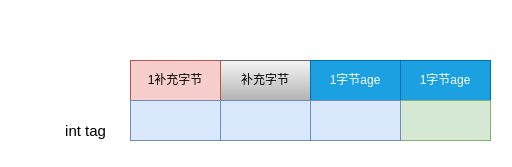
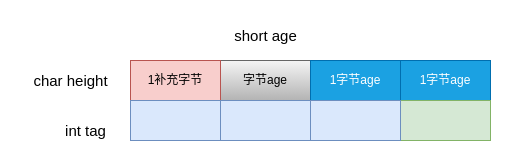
  <mxCell id="0" />
  <mxCell id="1" parent="0" />
- <mxCell id="2" value="&lt;span style=&quot;color: rgb(0, 0, 0);&quot;&gt;补充字节&lt;/span&gt;" style="rounded=0;whiteSpace=wrap;html=1;fillColor=#f5f5f5;strokeColor=#666666;gradientColor=#b3b3b3;" vertex="1" parent="1"><mxGeometry x="220" y="60" width="90" height="40" as="geometry" /></mxCell>
+ <mxCell id="2" value="&lt;span style=&quot;color: rgb(0, 0, 0);&quot;&gt;字节age&lt;/span&gt;" style="rounded=0;whiteSpace=wrap;html=1;fillColor=#f5f5f5;strokeColor=#666666;gradientColor=#b3b3b3;" vertex="1" parent="1"><mxGeometry x="220" y="60" width="90" height="40" as="geometry" /></mxCell>
  <mxCell id="3" value="1补充字节" style="rounded=0;whiteSpace=wrap;html=1;fillColor=#f8cecc;strokeColor=#b85450;" vertex="1" parent="1"><mxGeometry x="130" y="60" width="90" height="40" as="geometry" /></mxCell>
  <mxCell id="4" value="&lt;span style=&quot;color: rgb(255, 255, 255);&quot;&gt;1字节age&lt;/span&gt;" style="rounded=0;whiteSpace=wrap;html=1;fillColor=#1ba1e2;strokeColor=#006EAF;fontColor=#ffffff;" vertex="1" parent="1"><mxGeometry x="400" y="60" width="90" height="40" as="geometry" /></mxCell>
  <mxCell id="5" value="1字节age" style="rounded=0;whiteSpace=wrap;html=1;fillColor=#1ba1e2;strokeColor=#006EAF;fontColor=#ffffff;" vertex="1" parent="1"><mxGeometry x="310" y="60" width="90" height="40" as="geometry" /></mxCell>
  <mxCell id="6" value="" style="rounded=0;whiteSpace=wrap;html=1;fillColor=#dae8fc;strokeColor=#6c8ebf;" vertex="1" parent="1"><mxGeometry x="220" y="100" width="90" height="40" as="geometry" /></mxCell>
  <mxCell id="7" value="" style="rounded=0;whiteSpace=wrap;html=1;fillColor=#dae8fc;strokeColor=#6c8ebf;" vertex="1" parent="1"><mxGeometry x="130" y="100" width="90" height="40" as="geometry" /></mxCell>
  <mxCell id="8" value="" style="rounded=0;whiteSpace=wrap;html=1;fillColor=#d5e8d4;strokeColor=#82b366;" vertex="1" parent="1"><mxGeometry x="400" y="100" width="90" height="40" as="geometry" /></mxCell>
  <mxCell id="9" value="" style="rounded=0;whiteSpace=wrap;html=1;fillColor=#dae8fc;strokeColor=#6c8ebf;" vertex="1" parent="1"><mxGeometry x="310" y="100" width="90" height="40" as="geometry" /></mxCell>
+ <mxCell id="10" value="char height" style="text;html=1;align=center;verticalAlign=middle;resizable=0;points=[];autosize=1;strokeColor=none;fillColor=none;fontSize=15;" vertex="1" parent="1"><mxGeometry x="20" y="65" width="100" height="30" as="geometry" /></mxCell>
+ <mxCell id="11" value="short age" style="text;html=1;align=center;verticalAlign=middle;resizable=0;points=[];autosize=1;strokeColor=none;fillColor=none;fontSize=15;" vertex="1" parent="1"><mxGeometry x="220" y="20" width="90" height="30" as="geometry" /></mxCell>
  <mxCell id="12" value="int tag" style="text;html=1;align=center;verticalAlign=middle;resizable=0;points=[];autosize=1;strokeColor=none;fillColor=none;fontSize=15;" vertex="1" parent="1"><mxGeometry x="55" y="115" width="60" height="30" as="geometry" /></mxCell>
